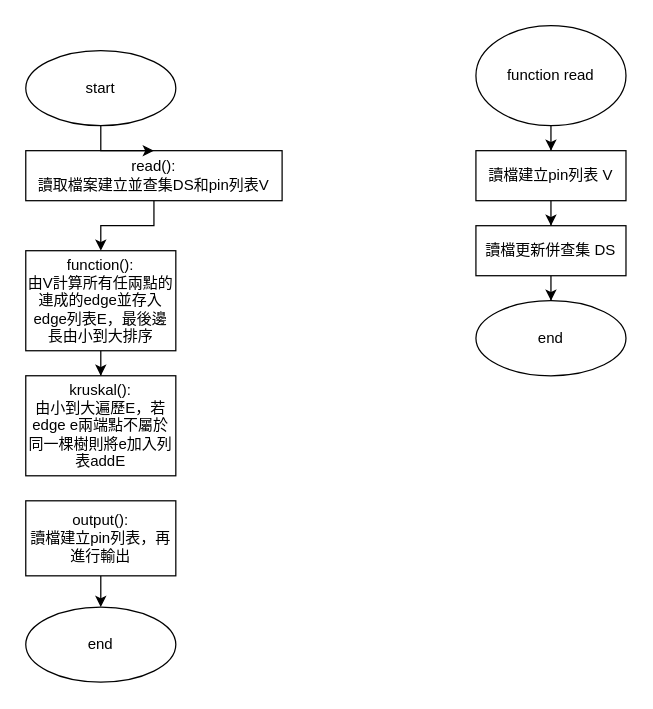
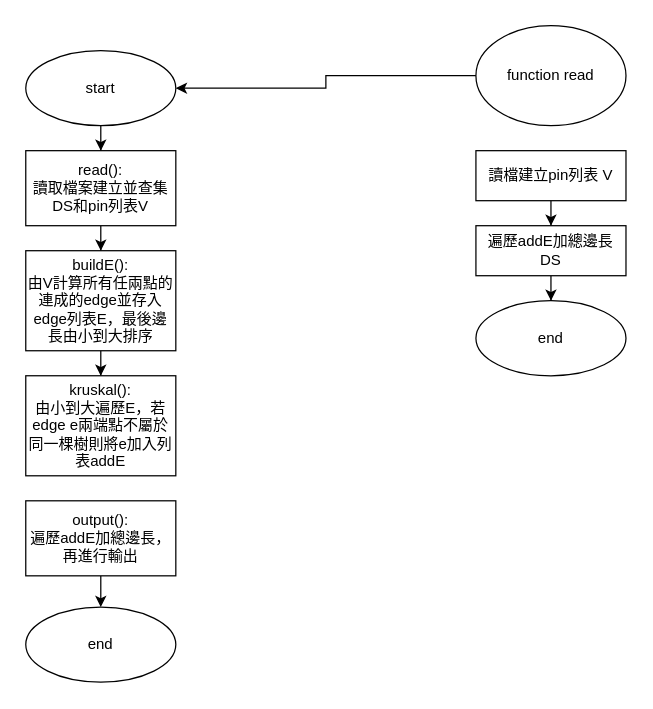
  <mxCell id="0" />
  <mxCell id="1" parent="0" />
  <mxCell id="2" value="" style="edgeStyle=orthogonalEdgeStyle;rounded=0;orthogonalLoop=1;jettySize=auto;html=1;" edge="1" parent="1" source="3" target="7"><mxGeometry relative="1" as="geometry" /></mxCell>
- <mxCell id="3" value="read():&lt;br&gt;讀取檔案建立並查集DS和pin列表V&lt;br&gt;" style="rounded=0;whiteSpace=wrap;html=1;" vertex="1" parent="1"><mxGeometry x="20" y="120" width="205" height="40" as="geometry" /></mxCell>
+ <mxCell id="3" value="read():&lt;br&gt;讀取檔案建立並查集DS和pin列表V&lt;br&gt;" style="rounded=0;whiteSpace=wrap;html=1;" vertex="1" parent="1"><mxGeometry x="20" y="120" width="120" height="60" as="geometry" /></mxCell>
  <mxCell id="4" value="" style="edgeStyle=orthogonalEdgeStyle;rounded=0;orthogonalLoop=1;jettySize=auto;html=1;" edge="1" parent="1" source="5" target="3"><mxGeometry relative="1" as="geometry" /></mxCell>
  <mxCell id="5" value="start" style="ellipse;whiteSpace=wrap;html=1;" vertex="1" parent="1"><mxGeometry x="20" y="40" width="120" height="60" as="geometry" /></mxCell>
  <mxCell id="6" value="" style="edgeStyle=orthogonalEdgeStyle;rounded=0;orthogonalLoop=1;jettySize=auto;html=1;" edge="1" parent="1" source="7" target="8"><mxGeometry relative="1" as="geometry" /></mxCell>
- <mxCell id="7" value="function():&lt;br&gt;由V計算所有任兩點的連成的edge並存入edge列表E，最後邊長由小到大排序" style="whiteSpace=wrap;html=1;rounded=0;" vertex="1" parent="1"><mxGeometry x="20" y="200" width="120" height="80" as="geometry" /></mxCell>
+ <mxCell id="7" value="buildE():&lt;br&gt;由V計算所有任兩點的連成的edge並存入edge列表E，最後邊長由小到大排序" style="whiteSpace=wrap;html=1;rounded=0;" vertex="1" parent="1"><mxGeometry x="20" y="200" width="120" height="80" as="geometry" /></mxCell>
  <mxCell id="8" value="kruskal():&lt;br&gt;由小到大遍歷E，若edge e兩端點不屬於同一棵樹則將e加入列表addE" style="whiteSpace=wrap;html=1;rounded=0;" vertex="1" parent="1"><mxGeometry x="20" y="300" width="120" height="80" as="geometry" /></mxCell>
  <mxCell id="9" value="" style="edgeStyle=orthogonalEdgeStyle;rounded=0;orthogonalLoop=1;jettySize=auto;html=1;" edge="1" parent="1" source="10" target="18"><mxGeometry relative="1" as="geometry" /></mxCell>
- <mxCell id="10" value="output():&lt;br&gt;讀檔建立pin列表，再進行輸出" style="whiteSpace=wrap;html=1;rounded=0;" vertex="1" parent="1"><mxGeometry x="20" y="400" width="120" height="60" as="geometry" /></mxCell>
- <mxCell id="11" value="" style="edgeStyle=orthogonalEdgeStyle;rounded=0;orthogonalLoop=1;jettySize=auto;html=1;" edge="1" parent="1" source="12" target="14"><mxGeometry relative="1" as="geometry" /></mxCell>
+ <mxCell id="10" value="output():&lt;br&gt;遍歷addE加總邊長，再進行輸出" style="whiteSpace=wrap;html=1;rounded=0;" vertex="1" parent="1"><mxGeometry x="20" y="400" width="120" height="60" as="geometry" /></mxCell>
+ <mxCell id="11" value="" style="edgeStyle=orthogonalEdgeStyle;rounded=0;orthogonalLoop=1;jettySize=auto;html=1;" edge="1" parent="1" source="12" target="5"><mxGeometry relative="1" as="geometry" /></mxCell>
  <mxCell id="12" value="function read" style="ellipse;whiteSpace=wrap;html=1;" vertex="1" parent="1"><mxGeometry x="380" y="20" width="120" height="80" as="geometry" /></mxCell>
  <mxCell id="13" value="" style="edgeStyle=orthogonalEdgeStyle;rounded=0;orthogonalLoop=1;jettySize=auto;html=1;" edge="1" parent="1" source="14" target="16"><mxGeometry relative="1" as="geometry" /></mxCell>
  <mxCell id="14" value="讀檔建立pin列表 V" style="whiteSpace=wrap;html=1;" vertex="1" parent="1"><mxGeometry x="380" y="120" width="120" height="40" as="geometry" /></mxCell>
  <mxCell id="15" value="" style="edgeStyle=orthogonalEdgeStyle;rounded=0;orthogonalLoop=1;jettySize=auto;html=1;" edge="1" parent="1" source="16" target="17"><mxGeometry relative="1" as="geometry" /></mxCell>
- <mxCell id="16" value="讀檔更新併查集 DS" style="whiteSpace=wrap;html=1;" vertex="1" parent="1"><mxGeometry x="380" y="180" width="120" height="40" as="geometry" /></mxCell>
+ <mxCell id="16" value="遍歷addE加總邊長 DS" style="whiteSpace=wrap;html=1;" vertex="1" parent="1"><mxGeometry x="380" y="180" width="120" height="40" as="geometry" /></mxCell>
  <mxCell id="17" value="end" style="ellipse;whiteSpace=wrap;html=1;" vertex="1" parent="1"><mxGeometry x="380" y="240" width="120" height="60" as="geometry" /></mxCell>
  <mxCell id="18" value="end" style="ellipse;whiteSpace=wrap;html=1;rounded=0;" vertex="1" parent="1"><mxGeometry x="20" y="485" width="120" height="60" as="geometry" /></mxCell>
